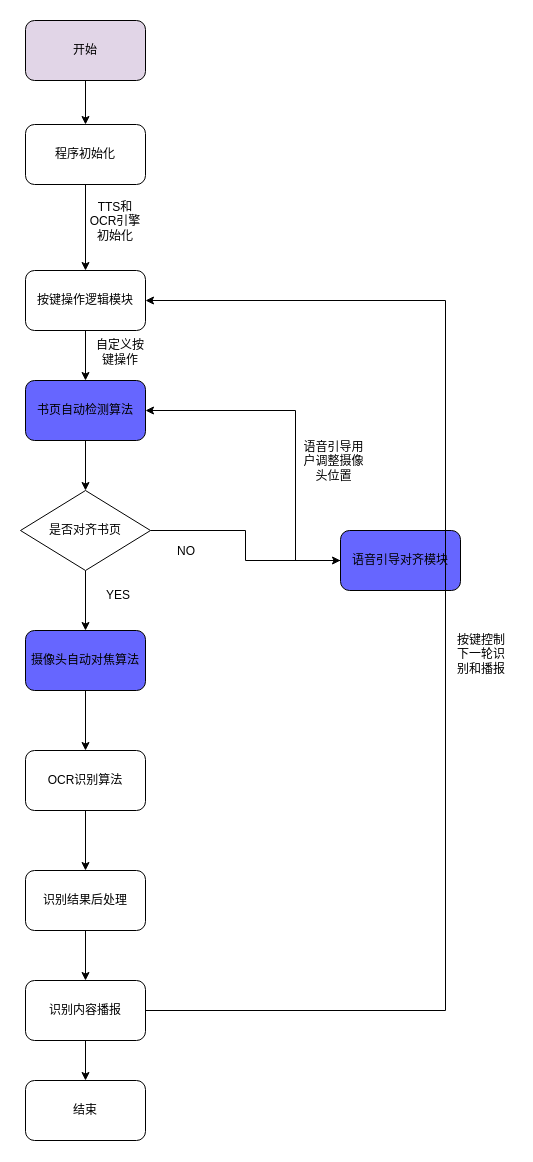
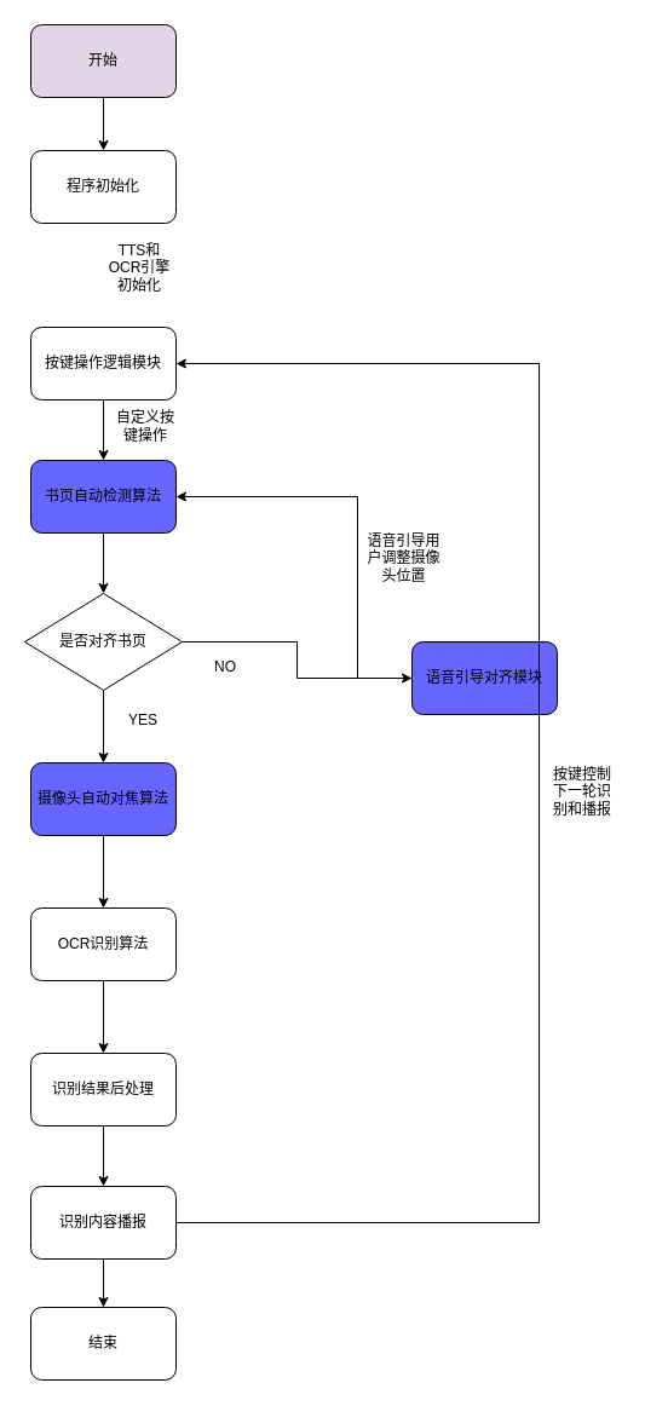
  <mxCell id="0" />
  <mxCell id="1" parent="0" />
  <mxCell id="2" value="" style="edgeStyle=orthogonalEdgeStyle;rounded=0;orthogonalLoop=1;jettySize=auto;html=1;" edge="1" parent="1" source="3" target="5"><mxGeometry relative="1" as="geometry" /></mxCell>
  <mxCell id="3" value="开始" style="rounded=1;whiteSpace=wrap;html=1;fillColor=#e1d5e7;" vertex="1" parent="1"><mxGeometry x="25" y="20" width="120" height="60" as="geometry" /></mxCell>
- <mxCell id="4" value="" style="edgeStyle=orthogonalEdgeStyle;rounded=0;orthogonalLoop=1;jettySize=auto;html=1;" edge="1" parent="1" source="5" target="7"><mxGeometry relative="1" as="geometry" /></mxCell>
  <mxCell id="5" value="程序初始化" style="rounded=1;whiteSpace=wrap;html=1;" vertex="1" parent="1"><mxGeometry x="25" y="124" width="120" height="60" as="geometry" /></mxCell>
  <mxCell id="6" value="" style="edgeStyle=orthogonalEdgeStyle;rounded=0;orthogonalLoop=1;jettySize=auto;html=1;" edge="1" parent="1" source="7" target="9"><mxGeometry relative="1" as="geometry" /></mxCell>
  <mxCell id="7" value="按键操作逻辑模块" style="rounded=1;whiteSpace=wrap;html=1;" vertex="1" parent="1"><mxGeometry x="25" y="270" width="120" height="60" as="geometry" /></mxCell>
  <mxCell id="8" value="" style="edgeStyle=orthogonalEdgeStyle;rounded=0;orthogonalLoop=1;jettySize=auto;html=1;" edge="1" parent="1" source="9" target="12"><mxGeometry relative="1" as="geometry" /></mxCell>
  <mxCell id="9" value="书页自动检测算法" style="rounded=1;whiteSpace=wrap;html=1;fillColor=#6666FF;" vertex="1" parent="1"><mxGeometry x="25" y="380" width="120" height="60" as="geometry" /></mxCell>
  <mxCell id="10" value="" style="edgeStyle=orthogonalEdgeStyle;rounded=0;orthogonalLoop=1;jettySize=auto;html=1;" edge="1" parent="1" source="12" target="14"><mxGeometry relative="1" as="geometry" /></mxCell>
  <mxCell id="11" value="" style="edgeStyle=orthogonalEdgeStyle;rounded=0;orthogonalLoop=1;jettySize=auto;html=1;" edge="1" parent="1" source="12" target="16"><mxGeometry relative="1" as="geometry" /></mxCell>
  <mxCell id="12" value="是否对齐书页" style="rhombus;whiteSpace=wrap;html=1;" vertex="1" parent="1"><mxGeometry x="20" y="490" width="130" height="80" as="geometry" /></mxCell>
  <mxCell id="13" value="" style="edgeStyle=orthogonalEdgeStyle;rounded=0;orthogonalLoop=1;jettySize=auto;html=1;" edge="1" parent="1" source="14" target="18"><mxGeometry relative="1" as="geometry" /></mxCell>
  <mxCell id="14" value="摄像头自动对焦算法" style="rounded=1;whiteSpace=wrap;html=1;fillColor=#6666FF;" vertex="1" parent="1"><mxGeometry x="25" y="630" width="120" height="60" as="geometry" /></mxCell>
  <mxCell id="15" style="edgeStyle=orthogonalEdgeStyle;rounded=0;orthogonalLoop=1;jettySize=auto;html=1;entryX=1;entryY=0.5;entryDx=0;entryDy=0;" edge="1" parent="1" source="16" target="9"><mxGeometry relative="1" as="geometry"><Array as="points"><mxPoint x="295" y="410" /></Array></mxGeometry></mxCell>
  <mxCell id="16" value="语音引导对齐模块" style="rounded=1;whiteSpace=wrap;html=1;fillColor=#6666FF;" vertex="1" parent="1"><mxGeometry x="340" y="530" width="120" height="60" as="geometry" /></mxCell>
  <mxCell id="17" value="" style="edgeStyle=orthogonalEdgeStyle;rounded=0;orthogonalLoop=1;jettySize=auto;html=1;" edge="1" parent="1" source="18" target="20"><mxGeometry relative="1" as="geometry" /></mxCell>
  <mxCell id="18" value="OCR识别算法" style="rounded=1;whiteSpace=wrap;html=1;" vertex="1" parent="1"><mxGeometry x="25" y="750" width="120" height="60" as="geometry" /></mxCell>
  <mxCell id="19" value="" style="edgeStyle=orthogonalEdgeStyle;rounded=0;orthogonalLoop=1;jettySize=auto;html=1;" edge="1" parent="1" source="20" target="23"><mxGeometry relative="1" as="geometry" /></mxCell>
  <mxCell id="20" value="识别结果后处理" style="rounded=1;whiteSpace=wrap;html=1;" vertex="1" parent="1"><mxGeometry x="25" y="870" width="120" height="60" as="geometry" /></mxCell>
  <mxCell id="21" style="edgeStyle=orthogonalEdgeStyle;rounded=0;orthogonalLoop=1;jettySize=auto;html=1;entryX=1;entryY=0.5;entryDx=0;entryDy=0;" edge="1" parent="1" source="23" target="7"><mxGeometry relative="1" as="geometry"><Array as="points"><mxPoint x="445" y="1010" /><mxPoint x="445" y="300" /></Array></mxGeometry></mxCell>
  <mxCell id="22" value="" style="edgeStyle=orthogonalEdgeStyle;rounded=0;orthogonalLoop=1;jettySize=auto;html=1;" edge="1" parent="1" source="23" target="24"><mxGeometry relative="1" as="geometry" /></mxCell>
  <mxCell id="23" value="识别内容播报" style="rounded=1;whiteSpace=wrap;html=1;" vertex="1" parent="1"><mxGeometry x="25" y="980" width="120" height="60" as="geometry" /></mxCell>
  <mxCell id="24" value="结束" style="rounded=1;whiteSpace=wrap;html=1;" vertex="1" parent="1"><mxGeometry x="25" y="1080" width="120" height="60" as="geometry" /></mxCell>
  <mxCell id="25" value="NO" style="text;html=1;strokeColor=none;fillColor=none;align=center;verticalAlign=middle;whiteSpace=wrap;rounded=0;" vertex="1" parent="1"><mxGeometry x="156" y="536" width="60" height="30" as="geometry" /></mxCell>
  <mxCell id="26" value="自定义按键操作" style="text;html=1;strokeColor=none;fillColor=none;align=center;verticalAlign=middle;whiteSpace=wrap;rounded=0;" vertex="1" parent="1"><mxGeometry x="90" y="337" width="60" height="30" as="geometry" /></mxCell>
  <mxCell id="27" value="TTS和OCR引擎初始化" style="text;html=1;strokeColor=none;fillColor=none;align=center;verticalAlign=middle;whiteSpace=wrap;rounded=0;" vertex="1" parent="1"><mxGeometry x="85" y="206" width="60" height="30" as="geometry" /></mxCell>
  <mxCell id="28" value="YES" style="text;html=1;strokeColor=none;fillColor=none;align=center;verticalAlign=middle;whiteSpace=wrap;rounded=0;" vertex="1" parent="1"><mxGeometry x="88" y="580" width="60" height="30" as="geometry" /></mxCell>
  <mxCell id="29" value="语音引导用户调整摄像头位置" style="text;html=1;strokeColor=none;fillColor=none;align=center;verticalAlign=middle;whiteSpace=wrap;rounded=0;" vertex="1" parent="1"><mxGeometry x="298" y="446" width="71" height="30" as="geometry" /></mxCell>
  <mxCell id="30" value="按键控制下一轮识别和播报" style="text;html=1;strokeColor=none;fillColor=none;align=center;verticalAlign=middle;whiteSpace=wrap;rounded=0;" vertex="1" parent="1"><mxGeometry x="451" y="639" width="60" height="30" as="geometry" /></mxCell>
